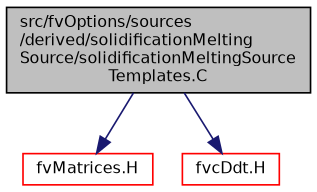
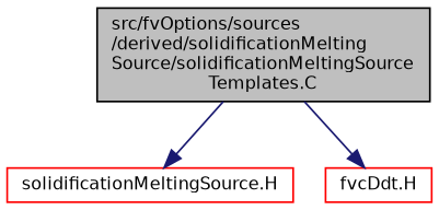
  digraph {
    node [color=red fontname=Helvetica fontsize=10 shape=record]
    edge [color=midnightblue fontname=Helvetica fontsize=10 labelfontname=Helvetica labelfontsize=10 style=solid]
    n1 [color=black fillcolor=grey75 fontcolor=black height=0.2 label="src/fvOptions/sources\l/derived/solidificationMelting\lSource/solidificationMeltingSource\lTemplates.C" style=filled width=0.4]
-   n2 [height=0.2 label="fvMatrices.H" width=0.4]
+   n2 [height=0.2 label="solidificationMeltingSource.H" width=0.4]
    n3 [height=0.2 label="fvcDdt.H" width=0.4]
    n1 -> n2
    n1 -> n3
  }
